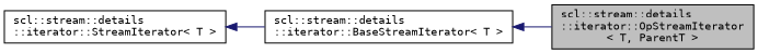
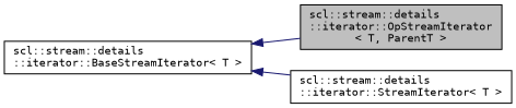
  digraph {
    rankdir=LR
    fontname="DejaVu Sans Mono"
    node [color=black fillcolor=white fontname="DejaVu Sans Mono" fontsize=10 shape=record style=filled]
    edge [color=midnightblue dir=back fontname="DejaVu Sans Mono" fontsize=10 labelfontname=Helvetica labelfontsize=10 style=solid]
    n1 [fillcolor=grey75 fontcolor=black height=0.2 label="scl::stream::details\l::iterator::OpStreamIterator\l\< T, ParentT \>" width=0.4]
    n2 [height=0.2 label="scl::stream::details\l::iterator::BaseStreamIterator\< T \>" width=0.4]
    n3 [height=0.2 label="scl::stream::details\l::iterator::StreamIterator\< T \>" width=0.4]
    n2 -> n1
-   n3 -> n2
+   n2 -> n3
  }
